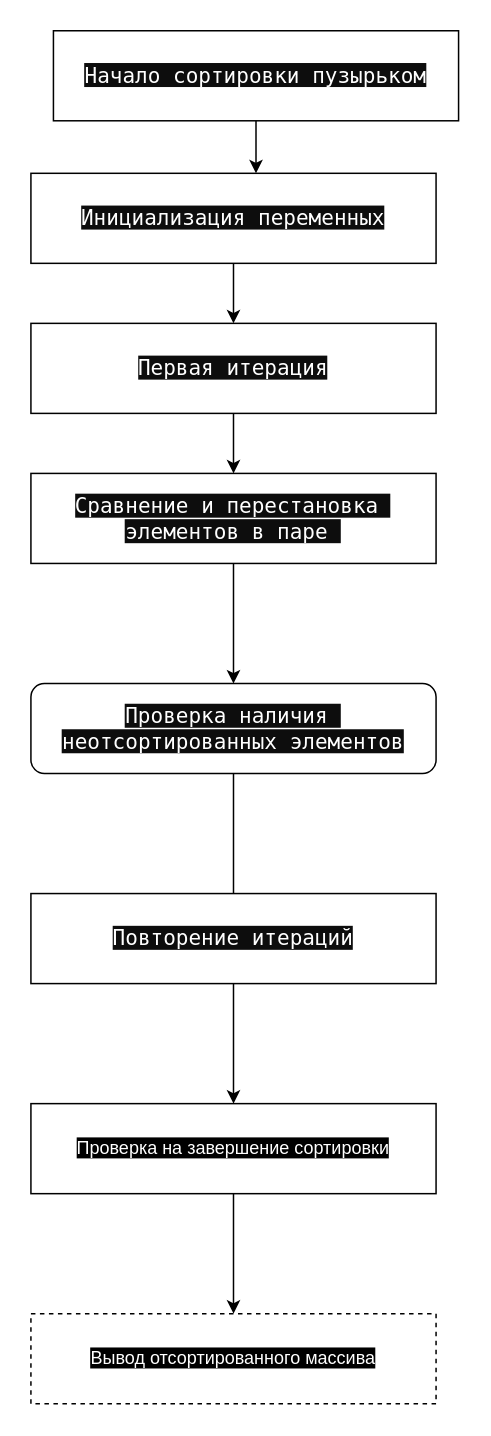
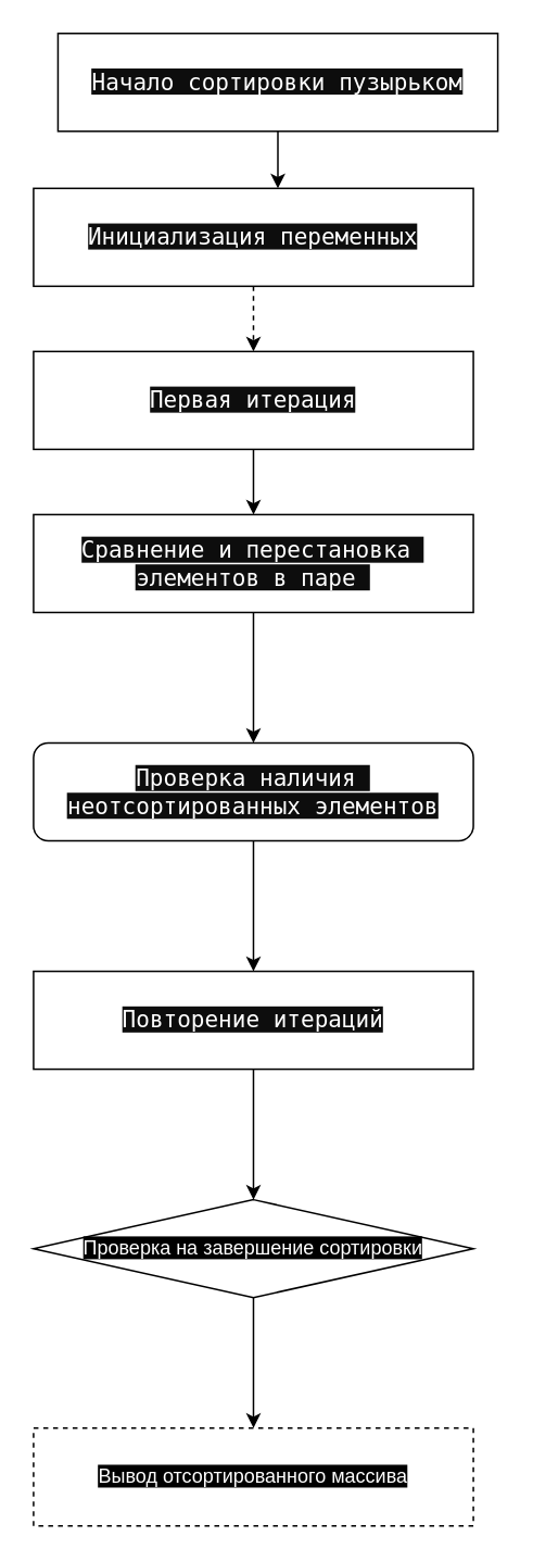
  <mxCell id="0" />
  <mxCell id="1" parent="0" />
  <mxCell id="2" value="" style="edgeStyle=orthogonalEdgeStyle;rounded=0;orthogonalLoop=1;jettySize=auto;html=1;" edge="1" parent="1" source="3" target="5"><mxGeometry relative="1" as="geometry"><Array as="points"><mxPoint x="155" y="125" /><mxPoint x="155" y="125" /></Array></mxGeometry></mxCell>
  <mxCell id="3" value="&lt;p style=&quot;margin: 0px; font-variant-numeric: normal; font-variant-east-asian: normal; font-variant-alternates: normal; font-kerning: auto; font-optical-sizing: auto; font-feature-settings: normal; font-variation-settings: normal; font-variant-position: normal; font-stretch: normal; font-size: 14px; line-height: normal; font-family: Monaco; text-align: start;&quot; class=&quot;p1&quot;&gt;&lt;span style=&quot;color: rgb(255, 255, 255); font-family: &amp;quot;Söhne Mono&amp;quot;, Monaco, &amp;quot;Andale Mono&amp;quot;, &amp;quot;Ubuntu Mono&amp;quot;, monospace; white-space: pre; background-color: rgb(13, 13, 13);&quot;&gt;Начало сортировки пузырьком&lt;/span&gt;&lt;br&gt;&lt;/p&gt;" style="rounded=0;whiteSpace=wrap;html=1;" vertex="1" parent="1"><mxGeometry x="35" y="20" width="270" height="60" as="geometry" /></mxCell>
- <mxCell id="4" style="edgeStyle=orthogonalEdgeStyle;rounded=0;orthogonalLoop=1;jettySize=auto;html=1;exitX=0.5;exitY=1;exitDx=0;exitDy=0;entryX=0.5;entryY=0;entryDx=0;entryDy=0;" edge="1" parent="1" source="5" target="7"><mxGeometry relative="1" as="geometry" /></mxCell>
+ <mxCell id="4" style="edgeStyle=orthogonalEdgeStyle;rounded=0;orthogonalLoop=1;jettySize=auto;html=1;exitX=0.5;exitY=1;exitDx=0;exitDy=0;entryX=0.5;entryY=0;entryDx=0;entryDy=0;dashed=1;" edge="1" parent="1" source="5" target="7"><mxGeometry relative="1" as="geometry" /></mxCell>
  <mxCell id="5" value="&lt;span style=&quot;color: rgb(255, 255, 255); font-family: &amp;quot;Söhne Mono&amp;quot;, Monaco, &amp;quot;Andale Mono&amp;quot;, &amp;quot;Ubuntu Mono&amp;quot;, monospace; font-size: 14px; text-align: left; white-space: pre; background-color: rgb(13, 13, 13);&quot;&gt;Инициализация переменных&lt;/span&gt;" style="rounded=0;whiteSpace=wrap;html=1;" vertex="1" parent="1"><mxGeometry x="20" y="115" width="270" height="60" as="geometry" /></mxCell>
  <mxCell id="6" value="" style="edgeStyle=orthogonalEdgeStyle;rounded=0;orthogonalLoop=1;jettySize=auto;html=1;" edge="1" parent="1" source="7" target="9"><mxGeometry relative="1" as="geometry" /></mxCell>
  <mxCell id="7" value="&lt;span style=&quot;color: rgb(255, 255, 255); font-family: &amp;quot;Söhne Mono&amp;quot;, Monaco, &amp;quot;Andale Mono&amp;quot;, &amp;quot;Ubuntu Mono&amp;quot;, monospace; font-size: 14px; text-align: left; white-space: pre; background-color: rgb(13, 13, 13);&quot;&gt;Первая итерация&lt;/span&gt;" style="rounded=0;whiteSpace=wrap;html=1;" vertex="1" parent="1"><mxGeometry x="20" y="215" width="270" height="60" as="geometry" /></mxCell>
  <mxCell id="8" value="" style="edgeStyle=orthogonalEdgeStyle;rounded=0;orthogonalLoop=1;jettySize=auto;html=1;" edge="1" parent="1" source="9" target="11"><mxGeometry relative="1" as="geometry" /></mxCell>
  <mxCell id="9" value="&lt;span style=&quot;color: rgb(255, 255, 255); font-family: &amp;quot;Söhne Mono&amp;quot;, Monaco, &amp;quot;Andale Mono&amp;quot;, &amp;quot;Ubuntu Mono&amp;quot;, monospace; font-size: 14px; text-align: left; white-space: pre; background-color: rgb(13, 13, 13);&quot;&gt;Сравнение и перестановка &lt;/span&gt;&lt;div&gt;&lt;span style=&quot;color: rgb(255, 255, 255); font-family: &amp;quot;Söhne Mono&amp;quot;, Monaco, &amp;quot;Andale Mono&amp;quot;, &amp;quot;Ubuntu Mono&amp;quot;, monospace; font-size: 14px; text-align: left; white-space: pre; background-color: rgb(13, 13, 13);&quot;&gt;элементов в паре &lt;/span&gt;&lt;/div&gt;" style="rounded=0;whiteSpace=wrap;html=1;" vertex="1" parent="1"><mxGeometry x="20" y="315" width="270" height="60" as="geometry" /></mxCell>
- <mxCell id="10" value="" style="edgeStyle=orthogonalEdgeStyle;rounded=0;orthogonalLoop=1;jettySize=auto;html=1;endArrow=none;" edge="1" parent="1" source="11" target="13"><mxGeometry relative="1" as="geometry" /></mxCell>
+ <mxCell id="10" value="" style="edgeStyle=orthogonalEdgeStyle;rounded=0;orthogonalLoop=1;jettySize=auto;html=1;" edge="1" parent="1" source="11" target="13"><mxGeometry relative="1" as="geometry" /></mxCell>
  <mxCell id="11" value="&lt;span style=&quot;color: rgb(255, 255, 255); font-family: &amp;quot;Söhne Mono&amp;quot;, Monaco, &amp;quot;Andale Mono&amp;quot;, &amp;quot;Ubuntu Mono&amp;quot;, monospace; font-size: 14px; text-align: left; white-space: pre; background-color: rgb(13, 13, 13);&quot;&gt;Проверка наличия &lt;/span&gt;&lt;div&gt;&lt;span style=&quot;color: rgb(255, 255, 255); font-family: &amp;quot;Söhne Mono&amp;quot;, Monaco, &amp;quot;Andale Mono&amp;quot;, &amp;quot;Ubuntu Mono&amp;quot;, monospace; font-size: 14px; text-align: left; white-space: pre; background-color: rgb(13, 13, 13);&quot;&gt;неотсортированных элементов&lt;/span&gt;&lt;/div&gt;" style="whiteSpace=wrap;html=1;rounded=1;" vertex="1" parent="1"><mxGeometry x="20" y="455" width="270" height="60" as="geometry" /></mxCell>
  <mxCell id="12" value="" style="edgeStyle=orthogonalEdgeStyle;rounded=0;orthogonalLoop=1;jettySize=auto;html=1;" edge="1" parent="1" source="13" target="15"><mxGeometry relative="1" as="geometry" /></mxCell>
  <mxCell id="13" value="&lt;span style=&quot;color: rgb(255, 255, 255); font-family: &amp;quot;Söhne Mono&amp;quot;, Monaco, &amp;quot;Andale Mono&amp;quot;, &amp;quot;Ubuntu Mono&amp;quot;, monospace; font-size: 14px; text-align: left; white-space: pre; background-color: rgb(13, 13, 13);&quot;&gt;Повторение итераций&lt;/span&gt;" style="whiteSpace=wrap;html=1;rounded=0;" vertex="1" parent="1"><mxGeometry x="20" y="595" width="270" height="60" as="geometry" /></mxCell>
  <mxCell id="14" value="" style="edgeStyle=orthogonalEdgeStyle;rounded=0;orthogonalLoop=1;jettySize=auto;html=1;" edge="1" parent="1" source="15" target="16"><mxGeometry relative="1" as="geometry" /></mxCell>
- <mxCell id="15" value="&lt;span style=&quot;background-color: rgb(0, 0, 0);&quot;&gt;&lt;font color=&quot;#ffffff&quot;&gt;Проверка на завершение сортировки&lt;/font&gt;&lt;/span&gt;" style="whiteSpace=wrap;html=1;rounded=0;" vertex="1" parent="1"><mxGeometry x="20" y="735" width="270" height="60" as="geometry" /></mxCell>
+ <mxCell id="15" value="&lt;span style=&quot;background-color: rgb(0, 0, 0);&quot;&gt;&lt;font color=&quot;#ffffff&quot;&gt;Проверка на завершение сортировки&lt;/font&gt;&lt;/span&gt;" style="rhombus;whiteSpace=wrap;html=1;" vertex="1" parent="1"><mxGeometry x="20" y="735" width="270" height="60" as="geometry" /></mxCell>
  <mxCell id="16" value="&lt;span style=&quot;background-color: rgb(0, 0, 0);&quot;&gt;&lt;font color=&quot;#ffffff&quot;&gt;Вывод отсортированного массива&lt;/font&gt;&lt;/span&gt;" style="whiteSpace=wrap;html=1;rounded=0;dashed=1;" vertex="1" parent="1"><mxGeometry x="20" y="875" width="270" height="60" as="geometry" /></mxCell>
